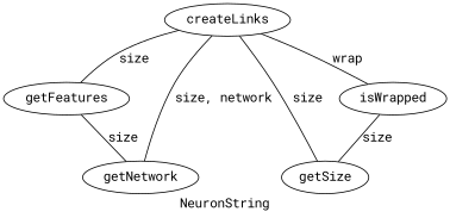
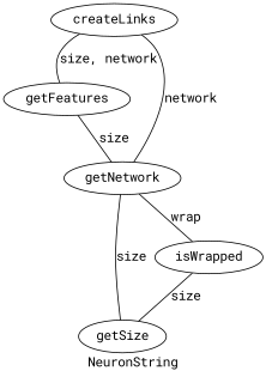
  strict graph {
    fontname="Roboto Mono"
    label=NeuronString
    node [fontname="Roboto Mono"]
    edge [fontname="Roboto Mono"]
    getFeatures
    getNetwork
    createLinks
    getSize
    isWrapped
    getFeatures -- getNetwork [label=size]
-   createLinks -- getFeatures [label=size]
-   createLinks -- getNetwork [label="size, network"]
-   createLinks -- getSize [label=size]
-   createLinks -- isWrapped [label=wrap]
+   createLinks -- getFeatures [label="size, network"]
+   createLinks -- getNetwork [label=network]
+   getNetwork -- getSize [label=size]
+   getNetwork -- isWrapped [label=wrap]
    isWrapped -- getSize [label=size]
  }
